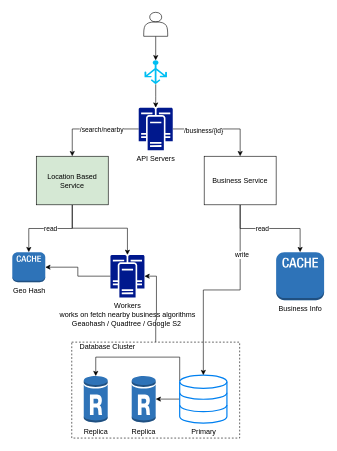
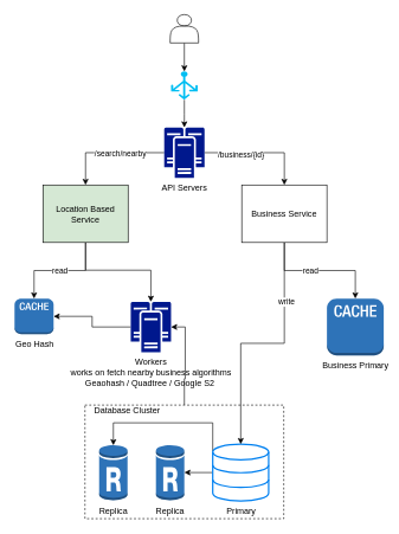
  <mxCell id="0" />
  <mxCell id="1" parent="0" />
  <mxCell id="2" style="edgeStyle=orthogonalEdgeStyle;rounded=0;orthogonalLoop=1;jettySize=auto;html=1;entryX=1;entryY=0.5;entryDx=0;entryDy=0;entryPerimeter=0;" edge="1" parent="1" source="3" target="30"><mxGeometry relative="1" as="geometry" /></mxCell>
  <mxCell id="3" value="" style="rounded=0;whiteSpace=wrap;html=1;dashed=1;" vertex="1" parent="1"><mxGeometry x="119.17" y="570" width="280" height="160" as="geometry" /></mxCell>
  <mxCell id="4" style="edgeStyle=orthogonalEdgeStyle;rounded=0;orthogonalLoop=1;jettySize=auto;html=1;entryX=0.5;entryY=0;entryDx=0;entryDy=0;entryPerimeter=0;" edge="1" parent="1" source="5" target="10"><mxGeometry relative="1" as="geometry" /></mxCell>
  <mxCell id="5" value="" style="verticalLabelPosition=bottom;html=1;verticalAlign=top;align=center;strokeColor=none;fillColor=#00BEF2;shape=mxgraph.azure.load_balancer_generic;pointerEvents=1;" parent="1" vertex="1"><mxGeometry x="240.42" y="100" width="37.5" height="40" as="geometry" /></mxCell>
  <mxCell id="6" style="edgeStyle=orthogonalEdgeStyle;rounded=0;orthogonalLoop=1;jettySize=auto;html=1;entryX=0.5;entryY=0;entryDx=0;entryDy=0;" edge="1" parent="1" source="10" target="25"><mxGeometry relative="1" as="geometry" /></mxCell>
  <mxCell id="7" value="/search/nearby" style="edgeLabel;html=1;align=center;verticalAlign=middle;resizable=0;points=[];" vertex="1" connectable="0" parent="6"><mxGeometry x="-0.209" relative="1" as="geometry"><mxPoint y="1" as="offset" /></mxGeometry></mxCell>
  <mxCell id="8" style="edgeStyle=orthogonalEdgeStyle;rounded=0;orthogonalLoop=1;jettySize=auto;html=1;entryX=0.5;entryY=0;entryDx=0;entryDy=0;" edge="1" parent="1" source="10" target="19"><mxGeometry relative="1" as="geometry" /></mxCell>
  <mxCell id="9" value="/business/{id}" style="edgeLabel;html=1;align=center;verticalAlign=middle;resizable=0;points=[];" vertex="1" connectable="0" parent="8"><mxGeometry x="-0.349" y="-1" relative="1" as="geometry"><mxPoint y="1" as="offset" /></mxGeometry></mxCell>
  <mxCell id="10" value="API Servers" style="sketch=0;aspect=fixed;pointerEvents=1;shadow=0;dashed=0;html=1;strokeColor=none;labelPosition=center;verticalLabelPosition=bottom;verticalAlign=top;align=center;fillColor=#00188D;shape=mxgraph.mscae.enterprise.cluster_server" parent="1" vertex="1"><mxGeometry x="230.77" y="179" width="56.8" height="71" as="geometry" /></mxCell>
- <mxCell id="11" value="Business Info" style="outlineConnect=0;dashed=0;verticalLabelPosition=bottom;verticalAlign=top;align=center;html=1;shape=mxgraph.aws3.cache_node;fillColor=#2E73B8;gradientColor=none;" parent="1" vertex="1"><mxGeometry x="460" y="420" width="80" height="80" as="geometry" /></mxCell>
+ <mxCell id="11" value="Business Primary" style="outlineConnect=0;dashed=0;verticalLabelPosition=bottom;verticalAlign=top;align=center;html=1;shape=mxgraph.aws3.cache_node;fillColor=#2E73B8;gradientColor=none;" parent="1" vertex="1"><mxGeometry x="460" y="420" width="80" height="80" as="geometry" /></mxCell>
  <mxCell id="12" style="edgeStyle=orthogonalEdgeStyle;rounded=0;orthogonalLoop=1;jettySize=auto;html=1;" edge="1" parent="1" source="14" target="27"><mxGeometry relative="1" as="geometry" /></mxCell>
  <mxCell id="13" style="edgeStyle=orthogonalEdgeStyle;rounded=0;orthogonalLoop=1;jettySize=auto;html=1;entryX=0.5;entryY=0.02;entryDx=0;entryDy=0;entryPerimeter=0;" edge="1" parent="1" target="26"><mxGeometry relative="1" as="geometry"><mxPoint x="299.17" y="635" as="sourcePoint" /><Array as="points"><mxPoint x="299.17" y="595" /><mxPoint x="159.17" y="595" /></Array></mxGeometry></mxCell>
  <mxCell id="14" value="Primary" style="html=1;verticalLabelPosition=bottom;align=center;labelBackgroundColor=#ffffff;verticalAlign=top;strokeWidth=2;strokeColor=#0080F0;shadow=0;dashed=0;shape=mxgraph.ios7.icons.data;" parent="1" vertex="1"><mxGeometry x="299.17" y="625" width="78.76" height="80" as="geometry" /></mxCell>
  <mxCell id="15" style="edgeStyle=orthogonalEdgeStyle;rounded=0;orthogonalLoop=1;jettySize=auto;html=1;" edge="1" parent="1" source="19" target="14"><mxGeometry relative="1" as="geometry" /></mxCell>
  <mxCell id="16" value="write" style="edgeLabel;html=1;align=center;verticalAlign=middle;resizable=0;points=[];" vertex="1" connectable="0" parent="15"><mxGeometry x="-0.527" y="2" relative="1" as="geometry"><mxPoint y="1" as="offset" /></mxGeometry></mxCell>
  <mxCell id="17" style="edgeStyle=orthogonalEdgeStyle;rounded=0;orthogonalLoop=1;jettySize=auto;html=1;entryX=0.5;entryY=0;entryDx=0;entryDy=0;entryPerimeter=0;" edge="1" parent="1" source="19" target="11"><mxGeometry relative="1" as="geometry" /></mxCell>
  <mxCell id="18" value="read" style="edgeLabel;html=1;align=center;verticalAlign=middle;resizable=0;points=[];" vertex="1" connectable="0" parent="17"><mxGeometry x="-0.156" relative="1" as="geometry"><mxPoint y="1" as="offset" /></mxGeometry></mxCell>
  <mxCell id="19" value="Business Service" style="rounded=0;whiteSpace=wrap;html=1;" parent="1" vertex="1"><mxGeometry x="340" y="260" width="120" height="81" as="geometry" /></mxCell>
  <mxCell id="20" style="edgeStyle=orthogonalEdgeStyle;rounded=0;orthogonalLoop=1;jettySize=auto;html=1;entryX=0.5;entryY=0;entryDx=0;entryDy=0;entryPerimeter=0;" edge="1" parent="1" source="21" target="5"><mxGeometry relative="1" as="geometry" /></mxCell>
  <mxCell id="21" value="" style="shape=actor;whiteSpace=wrap;html=1;" vertex="1" parent="1"><mxGeometry x="239.17" y="20" width="40" height="40" as="geometry" /></mxCell>
  <mxCell id="22" value="Geo Hash" style="outlineConnect=0;dashed=0;verticalLabelPosition=bottom;verticalAlign=top;align=center;html=1;shape=mxgraph.aws3.cache_node;fillColor=#2E73B8;gradientColor=none;" vertex="1" parent="1"><mxGeometry x="20" y="420" width="55" height="50" as="geometry" /></mxCell>
  <mxCell id="23" value="read" style="edgeStyle=orthogonalEdgeStyle;rounded=0;orthogonalLoop=1;jettySize=auto;html=1;entryX=0.5;entryY=0;entryDx=0;entryDy=0;entryPerimeter=0;" edge="1" parent="1" source="25" target="22"><mxGeometry relative="1" as="geometry" /></mxCell>
  <mxCell id="24" style="edgeStyle=orthogonalEdgeStyle;rounded=0;orthogonalLoop=1;jettySize=auto;html=1;entryX=0.5;entryY=0;entryDx=0;entryDy=0;entryPerimeter=0;" edge="1" parent="1" source="25" target="30"><mxGeometry relative="1" as="geometry"><Array as="points"><mxPoint x="120" y="380" /><mxPoint x="212" y="380" /></Array></mxGeometry></mxCell>
  <mxCell id="25" value="Location Based Service" style="rounded=0;whiteSpace=wrap;html=1;fillColor=#d5e8d4;" vertex="1" parent="1"><mxGeometry x="60" y="260" width="120" height="81" as="geometry" /></mxCell>
  <mxCell id="26" value="Replica" style="outlineConnect=0;dashed=0;verticalLabelPosition=bottom;verticalAlign=top;align=center;html=1;shape=mxgraph.aws3.rds_db_instance_read_replica;fillColor=#2E73B8;gradientColor=none;" vertex="1" parent="1"><mxGeometry x="139.17" y="625" width="40" height="80" as="geometry" /></mxCell>
  <mxCell id="27" value="Replica" style="outlineConnect=0;dashed=0;verticalLabelPosition=bottom;verticalAlign=top;align=center;html=1;shape=mxgraph.aws3.rds_db_instance_read_replica;fillColor=#2E73B8;gradientColor=none;" vertex="1" parent="1"><mxGeometry x="219.17" y="625" width="40" height="80" as="geometry" /></mxCell>
  <mxCell id="28" value="Database Cluster" style="text;html=1;strokeColor=none;fillColor=none;align=center;verticalAlign=middle;whiteSpace=wrap;rounded=0;" vertex="1" parent="1"><mxGeometry x="119.17" y="570" width="120" height="15" as="geometry" /></mxCell>
  <mxCell id="29" style="edgeStyle=orthogonalEdgeStyle;rounded=0;orthogonalLoop=1;jettySize=auto;html=1;entryX=1;entryY=0.5;entryDx=0;entryDy=0;entryPerimeter=0;" edge="1" parent="1" source="30" target="22"><mxGeometry relative="1" as="geometry" /></mxCell>
  <mxCell id="30" value="Workers&lt;br&gt;works on fetch nearby business algorithms&lt;br&gt;Geaohash / Quadtree / Google S2&amp;nbsp;" style="sketch=0;aspect=fixed;pointerEvents=1;shadow=0;dashed=0;html=1;strokeColor=none;labelPosition=center;verticalLabelPosition=bottom;verticalAlign=top;align=center;fillColor=#00188D;shape=mxgraph.mscae.enterprise.cluster_server" vertex="1" parent="1"><mxGeometry x="183.62" y="424.5" width="56.8" height="71" as="geometry" /></mxCell>
